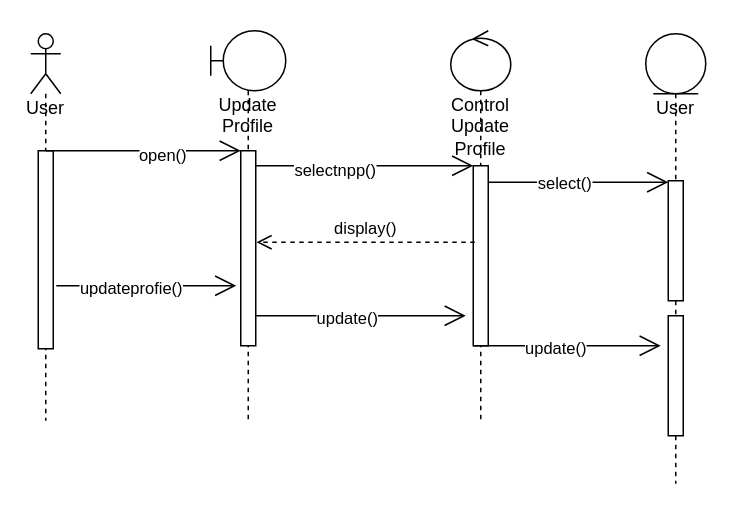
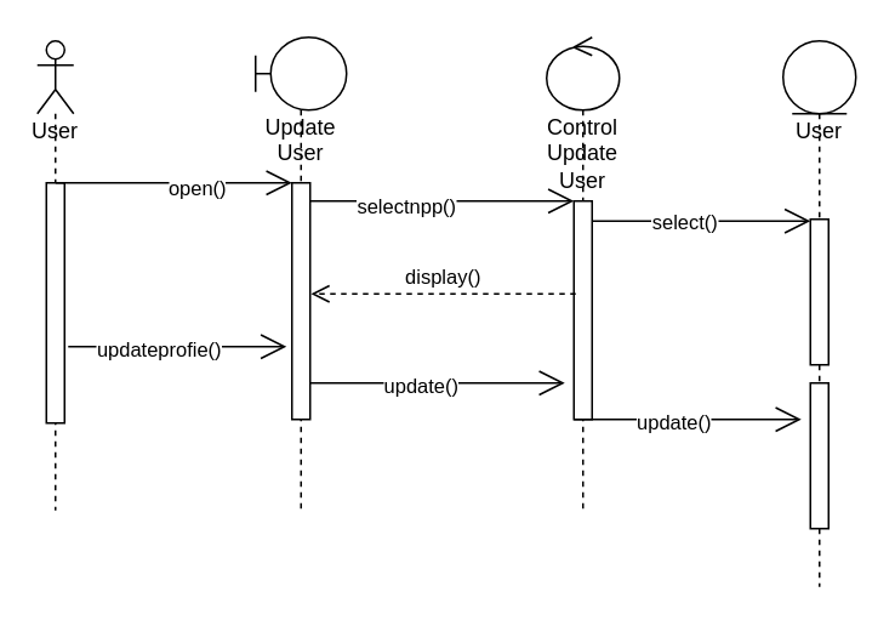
  <mxCell id="0" />
  <mxCell id="1" parent="0" />
  <mxCell id="2" value="User" style="shape=umlLifeline;participant=umlActor;perimeter=lifelinePerimeter;whiteSpace=wrap;html=1;container=1;collapsible=0;recursiveResize=0;verticalAlign=top;spacingTop=36;outlineConnect=0;" vertex="1" parent="1"><mxGeometry x="20" y="22" width="20" height="258" as="geometry" /></mxCell>
  <mxCell id="3" value="" style="html=1;points=[];perimeter=orthogonalPerimeter;" vertex="1" parent="2"><mxGeometry x="5" y="78" width="10" height="132" as="geometry" /></mxCell>
- <mxCell id="4" value="Update Profile" style="shape=umlLifeline;participant=umlBoundary;perimeter=lifelinePerimeter;whiteSpace=wrap;html=1;container=1;collapsible=0;recursiveResize=0;verticalAlign=top;spacingTop=36;outlineConnect=0;" vertex="1" parent="1"><mxGeometry x="140" y="20" width="50" height="260" as="geometry" /></mxCell>
+ <mxCell id="4" value="Update User" style="shape=umlLifeline;participant=umlBoundary;perimeter=lifelinePerimeter;whiteSpace=wrap;html=1;container=1;collapsible=0;recursiveResize=0;verticalAlign=top;spacingTop=36;outlineConnect=0;" vertex="1" parent="1"><mxGeometry x="140" y="20" width="50" height="260" as="geometry" /></mxCell>
  <mxCell id="5" value="" style="html=1;points=[];perimeter=orthogonalPerimeter;" vertex="1" parent="4"><mxGeometry x="20" y="80" width="10" height="130" as="geometry" /></mxCell>
  <mxCell id="6" value="" style="endArrow=open;endFill=1;endSize=12;html=1;rounded=0;" edge="1" parent="4"><mxGeometry width="160" relative="1" as="geometry"><mxPoint x="-110" y="80" as="sourcePoint" /><mxPoint x="20" y="80" as="targetPoint" /></mxGeometry></mxCell>
  <mxCell id="7" value="open()" style="edgeLabel;html=1;align=center;verticalAlign=middle;resizable=0;points=[];" vertex="1" connectable="0" parent="6"><mxGeometry x="0.185" y="-2" relative="1" as="geometry"><mxPoint as="offset" /></mxGeometry></mxCell>
- <mxCell id="8" value="Control Update Profile" style="shape=umlLifeline;participant=umlControl;perimeter=lifelinePerimeter;whiteSpace=wrap;html=1;container=1;collapsible=0;recursiveResize=0;verticalAlign=top;spacingTop=36;outlineConnect=0;" vertex="1" parent="1"><mxGeometry x="300" y="20" width="40" height="260" as="geometry" /></mxCell>
+ <mxCell id="8" value="Control Update User" style="shape=umlLifeline;participant=umlControl;perimeter=lifelinePerimeter;whiteSpace=wrap;html=1;container=1;collapsible=0;recursiveResize=0;verticalAlign=top;spacingTop=36;outlineConnect=0;" vertex="1" parent="1"><mxGeometry x="300" y="20" width="40" height="260" as="geometry" /></mxCell>
  <mxCell id="9" value="" style="html=1;points=[];perimeter=orthogonalPerimeter;" vertex="1" parent="8"><mxGeometry x="15" y="90" width="10" height="120" as="geometry" /></mxCell>
  <mxCell id="10" value="" style="endArrow=open;endFill=1;endSize=12;html=1;rounded=0;" edge="1" parent="8"><mxGeometry width="160" relative="1" as="geometry"><mxPoint x="-130" y="190" as="sourcePoint" /><mxPoint x="10" y="190" as="targetPoint" /></mxGeometry></mxCell>
  <mxCell id="11" value="update()" style="edgeLabel;html=1;align=center;verticalAlign=middle;resizable=0;points=[];" vertex="1" connectable="0" parent="10"><mxGeometry x="-0.143" y="-1" relative="1" as="geometry"><mxPoint as="offset" /></mxGeometry></mxCell>
  <mxCell id="12" value="" style="endArrow=open;endFill=1;endSize=12;html=1;rounded=0;" edge="1" parent="1" target="9"><mxGeometry width="160" relative="1" as="geometry"><mxPoint x="170" y="110" as="sourcePoint" /><mxPoint x="290" y="110" as="targetPoint" /></mxGeometry></mxCell>
  <mxCell id="13" value="selectnpp()" style="edgeLabel;html=1;align=center;verticalAlign=middle;resizable=0;points=[];" vertex="1" connectable="0" parent="12"><mxGeometry x="-0.283" y="-2" relative="1" as="geometry"><mxPoint as="offset" /></mxGeometry></mxCell>
  <mxCell id="14" value="display()" style="html=1;verticalAlign=bottom;endArrow=open;dashed=1;endSize=8;rounded=0;" edge="1" parent="1"><mxGeometry relative="1" as="geometry"><mxPoint x="316" y="161" as="sourcePoint" /><mxPoint x="170.5" y="161" as="targetPoint" /></mxGeometry></mxCell>
  <mxCell id="15" value="User" style="shape=umlLifeline;participant=umlEntity;perimeter=lifelinePerimeter;whiteSpace=wrap;html=1;container=1;collapsible=0;recursiveResize=0;verticalAlign=top;spacingTop=36;outlineConnect=0;" vertex="1" parent="1"><mxGeometry x="430" y="22" width="40" height="300" as="geometry" /></mxCell>
  <mxCell id="16" value="" style="html=1;points=[];perimeter=orthogonalPerimeter;" vertex="1" parent="15"><mxGeometry x="15" y="98" width="10" height="80" as="geometry" /></mxCell>
  <mxCell id="17" value="" style="html=1;points=[];perimeter=orthogonalPerimeter;" vertex="1" parent="15"><mxGeometry x="15" y="188" width="10" height="80" as="geometry" /></mxCell>
  <mxCell id="18" value="" style="endArrow=open;endFill=1;endSize=12;html=1;rounded=0;" edge="1" parent="15"><mxGeometry width="160" relative="1" as="geometry"><mxPoint x="-115" y="208" as="sourcePoint" /><mxPoint x="10" y="208" as="targetPoint" /></mxGeometry></mxCell>
  <mxCell id="19" value="update()" style="edgeLabel;html=1;align=center;verticalAlign=middle;resizable=0;points=[];" vertex="1" connectable="0" parent="18"><mxGeometry x="-0.143" y="-1" relative="1" as="geometry"><mxPoint as="offset" /></mxGeometry></mxCell>
  <mxCell id="20" value="" style="endArrow=open;endFill=1;endSize=12;html=1;rounded=0;" edge="1" parent="1"><mxGeometry width="160" relative="1" as="geometry"><mxPoint x="325" y="121" as="sourcePoint" /><mxPoint x="445" y="121" as="targetPoint" /></mxGeometry></mxCell>
  <mxCell id="21" value="select()" style="edgeLabel;html=1;align=center;verticalAlign=middle;resizable=0;points=[];" vertex="1" connectable="0" parent="20"><mxGeometry x="-0.167" relative="1" as="geometry"><mxPoint as="offset" /></mxGeometry></mxCell>
  <mxCell id="22" value="" style="endArrow=open;endFill=1;endSize=12;html=1;rounded=0;" edge="1" parent="1"><mxGeometry width="160" relative="1" as="geometry"><mxPoint x="37" y="190" as="sourcePoint" /><mxPoint x="157" y="190" as="targetPoint" /></mxGeometry></mxCell>
  <mxCell id="23" value="updateprofie()" style="edgeLabel;html=1;align=center;verticalAlign=middle;resizable=0;points=[];" vertex="1" connectable="0" parent="22"><mxGeometry x="-0.183" y="-1" relative="1" as="geometry"><mxPoint as="offset" /></mxGeometry></mxCell>
